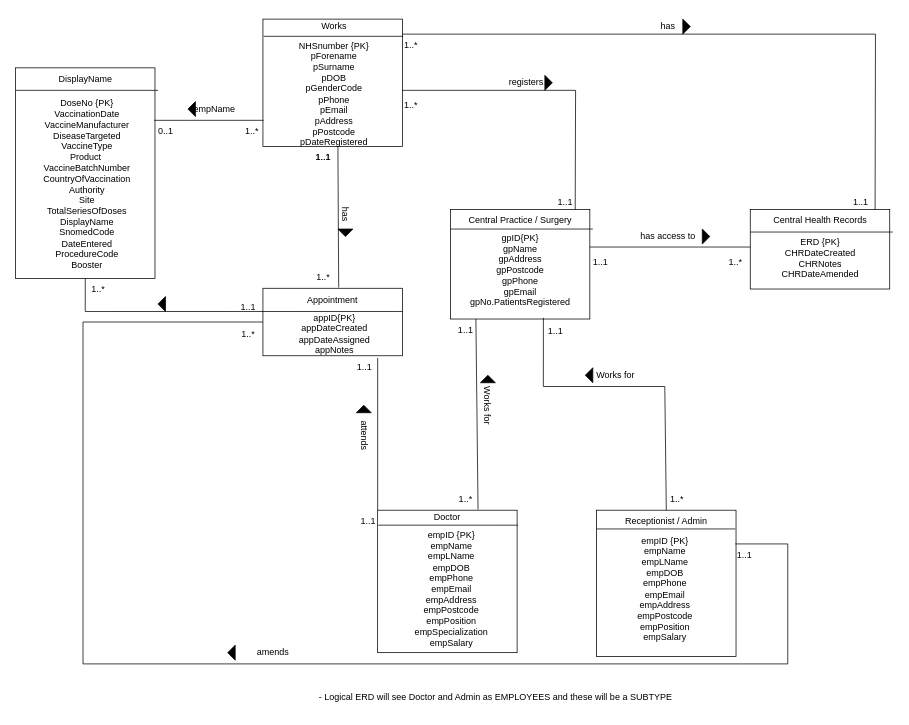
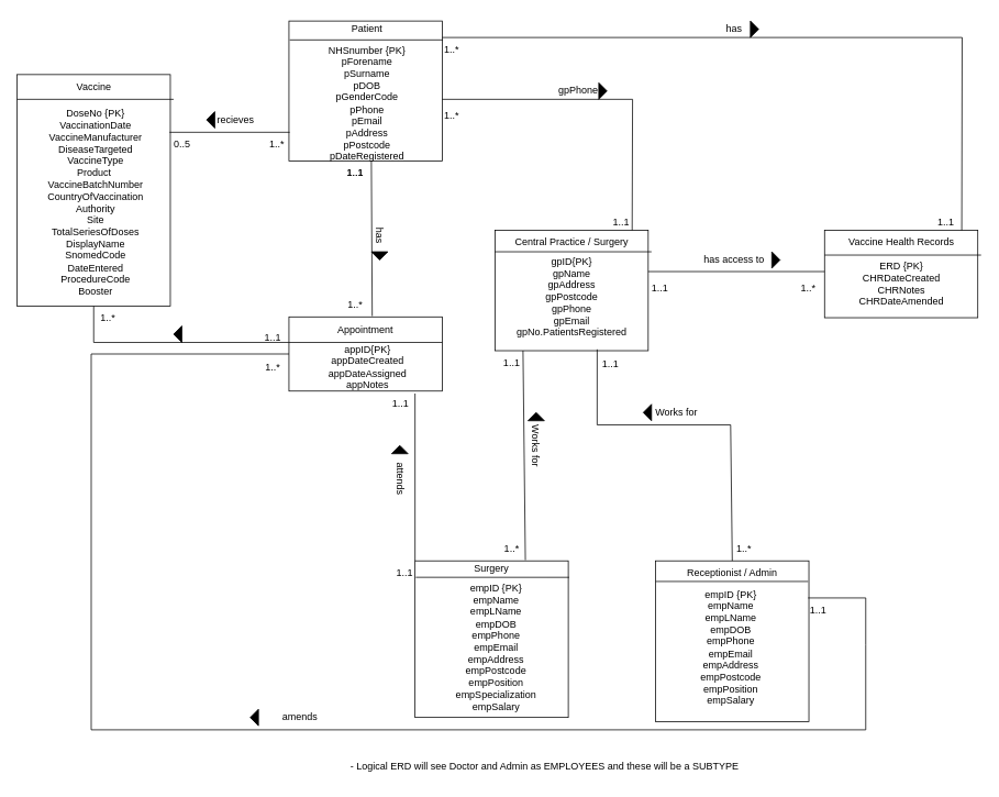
  <mxCell id="0" />
  <mxCell id="1" parent="0" />
  <mxCell id="2" value="" style="rounded=0;whiteSpace=wrap;html=1;" parent="1" vertex="1"><mxGeometry x="600" y="279" width="186" height="146" as="geometry" /></mxCell>
  <mxCell id="3" value="" style="endArrow=none;html=1;rounded=0;" parent="1" edge="1"><mxGeometry width="50" height="50" relative="1" as="geometry"><mxPoint x="600" y="305" as="sourcePoint" /><mxPoint x="790" y="305" as="targetPoint" /></mxGeometry></mxCell>
  <mxCell id="4" value="Central Practice / Surgery" style="text;html=1;strokeColor=none;fillColor=none;align=center;verticalAlign=middle;whiteSpace=wrap;rounded=0;" parent="1" vertex="1"><mxGeometry x="619.5" y="279" width="147" height="30" as="geometry" /></mxCell>
  <mxCell id="5" value="" style="rounded=0;whiteSpace=wrap;html=1;" parent="1" vertex="1"><mxGeometry x="1000" y="279" width="186" height="106" as="geometry" /></mxCell>
  <mxCell id="6" value="" style="endArrow=none;html=1;rounded=0;" parent="1" edge="1"><mxGeometry width="50" height="50" relative="1" as="geometry"><mxPoint x="1000" y="309" as="sourcePoint" /><mxPoint x="1190" y="309" as="targetPoint" /></mxGeometry></mxCell>
- <mxCell id="7" value="Central Health Records" style="text;html=1;strokeColor=none;fillColor=none;align=center;verticalAlign=middle;whiteSpace=wrap;rounded=0;" parent="1" vertex="1"><mxGeometry x="1019.5" y="279" width="147" height="30" as="geometry" /></mxCell>
+ <mxCell id="7" value="Vaccine Health Records" style="text;html=1;strokeColor=none;fillColor=none;align=center;verticalAlign=middle;whiteSpace=wrap;rounded=0;" parent="1" vertex="1"><mxGeometry x="1019.5" y="279" width="147" height="30" as="geometry" /></mxCell>
  <mxCell id="8" value="" style="rounded=0;whiteSpace=wrap;html=1;" parent="1" vertex="1"><mxGeometry x="350" y="25" width="186" height="170" as="geometry" /></mxCell>
  <mxCell id="9" value="" style="endArrow=none;html=1;rounded=0;entryX=1.005;entryY=0.135;entryDx=0;entryDy=0;entryPerimeter=0;exitX=0.005;exitY=0.135;exitDx=0;exitDy=0;exitPerimeter=0;" parent="1" source="8" target="8" edge="1"><mxGeometry width="50" height="50" relative="1" as="geometry"><mxPoint x="350" y="135" as="sourcePoint" /><mxPoint x="400" y="85" as="targetPoint" /></mxGeometry></mxCell>
- <mxCell id="10" value="Works" style="text;html=1;strokeColor=none;fillColor=none;align=center;verticalAlign=middle;whiteSpace=wrap;rounded=0;" parent="1" vertex="1"><mxGeometry x="385" y="20" width="120" height="30" as="geometry" /></mxCell>
+ <mxCell id="10" value="Patient" style="text;html=1;strokeColor=none;fillColor=none;align=center;verticalAlign=middle;whiteSpace=wrap;rounded=0;" parent="1" vertex="1"><mxGeometry x="385" y="20" width="120" height="30" as="geometry" /></mxCell>
  <mxCell id="11" value="" style="rounded=0;whiteSpace=wrap;html=1;" parent="1" vertex="1"><mxGeometry x="503" y="680" width="186" height="190" as="geometry" /></mxCell>
  <mxCell id="12" value="" style="endArrow=none;html=1;rounded=0;exitX=0.005;exitY=0.105;exitDx=0;exitDy=0;exitPerimeter=0;" parent="1" source="11" edge="1"><mxGeometry width="50" height="50" relative="1" as="geometry"><mxPoint x="503" y="755" as="sourcePoint" /><mxPoint x="690" y="700" as="targetPoint" /></mxGeometry></mxCell>
- <mxCell id="13" value="Doctor" style="text;html=1;strokeColor=none;fillColor=none;align=center;verticalAlign=middle;whiteSpace=wrap;rounded=0;" parent="1" vertex="1"><mxGeometry x="536" y="675" width="120" height="30" as="geometry" /></mxCell>
+ <mxCell id="13" value="Surgery" style="text;html=1;strokeColor=none;fillColor=none;align=center;verticalAlign=middle;whiteSpace=wrap;rounded=0;" parent="1" vertex="1"><mxGeometry x="536" y="675" width="120" height="30" as="geometry" /></mxCell>
  <mxCell id="14" value="" style="rounded=0;whiteSpace=wrap;html=1;" parent="1" vertex="1"><mxGeometry x="795" y="680" width="186" height="195" as="geometry" /></mxCell>
  <mxCell id="15" value="" style="endArrow=none;html=1;rounded=0;" parent="1" edge="1"><mxGeometry width="50" height="50" relative="1" as="geometry"><mxPoint x="795" y="705" as="sourcePoint" /><mxPoint x="980" y="705" as="targetPoint" /></mxGeometry></mxCell>
  <mxCell id="16" value="Receptionist / Admin" style="text;html=1;strokeColor=none;fillColor=none;align=center;verticalAlign=middle;whiteSpace=wrap;rounded=0;" parent="1" vertex="1"><mxGeometry x="828" y="680" width="120" height="30" as="geometry" /></mxCell>
  <mxCell id="17" value="" style="rounded=0;whiteSpace=wrap;html=1;" parent="1" vertex="1"><mxGeometry x="350" y="384" width="186" height="90" as="geometry" /></mxCell>
  <mxCell id="18" value="" style="endArrow=none;html=1;rounded=0;entryX=1;entryY=0.344;entryDx=0;entryDy=0;entryPerimeter=0;" parent="1" target="17" edge="1"><mxGeometry width="50" height="50" relative="1" as="geometry"><mxPoint x="350" y="415" as="sourcePoint" /><mxPoint x="400" y="365" as="targetPoint" /></mxGeometry></mxCell>
  <mxCell id="19" value="Appointment" style="text;html=1;strokeColor=none;fillColor=none;align=center;verticalAlign=middle;whiteSpace=wrap;rounded=0;" parent="1" vertex="1"><mxGeometry x="383" y="385" width="120" height="30" as="geometry" /></mxCell>
  <mxCell id="20" value="" style="endArrow=none;html=1;rounded=0;endFill=0;" parent="1" edge="1"><mxGeometry width="50" height="50" relative="1" as="geometry"><mxPoint x="786" y="329" as="sourcePoint" /><mxPoint x="1000" y="329" as="targetPoint" /></mxGeometry></mxCell>
  <mxCell id="21" value="has access to" style="text;html=1;align=center;verticalAlign=middle;resizable=0;points=[];autosize=1;strokeColor=none;fillColor=none;" parent="1" vertex="1"><mxGeometry x="840" y="300" width="100" height="30" as="geometry" /></mxCell>
  <mxCell id="22" value="1..1" style="text;html=1;align=center;verticalAlign=middle;resizable=0;points=[];autosize=1;strokeColor=none;fillColor=none;" parent="1" vertex="1"><mxGeometry x="780" y="334" width="40" height="30" as="geometry" /></mxCell>
  <mxCell id="23" value="1..*" style="text;html=1;align=center;verticalAlign=middle;resizable=0;points=[];autosize=1;strokeColor=none;fillColor=none;" parent="1" vertex="1"><mxGeometry x="960" y="334" width="40" height="30" as="geometry" /></mxCell>
  <mxCell id="24" value="" style="endArrow=none;html=1;rounded=0;entryX=0.567;entryY=-0.067;entryDx=0;entryDy=0;entryPerimeter=0;endFill=0;" parent="1" target="19" edge="1"><mxGeometry width="50" height="50" relative="1" as="geometry"><mxPoint x="450" y="195" as="sourcePoint" /><mxPoint x="500" y="145" as="targetPoint" /></mxGeometry></mxCell>
  <mxCell id="25" value="1..*" style="text;html=1;align=center;verticalAlign=middle;resizable=0;points=[];autosize=1;strokeColor=none;fillColor=none;" parent="1" vertex="1"><mxGeometry x="410" y="354" width="40" height="30" as="geometry" /></mxCell>
  <mxCell id="26" value="1..1" style="text;html=1;align=center;verticalAlign=middle;resizable=0;points=[];autosize=1;strokeColor=none;fillColor=none;" parent="1" vertex="1"><mxGeometry x="410" y="195" width="40" height="30" as="geometry" /></mxCell>
  <mxCell id="27" value="" style="endArrow=none;html=1;rounded=0;exitX=0.72;exitY=-0.005;exitDx=0;exitDy=0;exitPerimeter=0;entryX=0.183;entryY=1;entryDx=0;entryDy=0;entryPerimeter=0;endFill=0;" parent="1" source="11" target="2" edge="1"><mxGeometry width="50" height="50" relative="1" as="geometry"><mxPoint x="656" y="434" as="sourcePoint" /><mxPoint x="640" y="365" as="targetPoint" /></mxGeometry></mxCell>
  <mxCell id="28" value="Works for" style="text;html=1;align=center;verticalAlign=middle;resizable=0;points=[];autosize=1;strokeColor=none;fillColor=none;rotation=90;" parent="1" vertex="1"><mxGeometry x="610" y="525" width="80" height="30" as="geometry" /></mxCell>
  <mxCell id="29" value="1..1" style="text;html=1;align=center;verticalAlign=middle;resizable=0;points=[];autosize=1;strokeColor=none;fillColor=none;" parent="1" vertex="1"><mxGeometry x="600" y="425" width="40" height="30" as="geometry" /></mxCell>
  <mxCell id="30" value="1..*" style="text;html=1;align=center;verticalAlign=middle;resizable=0;points=[];autosize=1;strokeColor=none;fillColor=none;" parent="1" vertex="1"><mxGeometry x="600" y="650" width="40" height="30" as="geometry" /></mxCell>
  <mxCell id="31" value="" style="endArrow=none;html=1;rounded=0;exitX=0.5;exitY=0;exitDx=0;exitDy=0;entryX=0.667;entryY=0.989;entryDx=0;entryDy=0;entryPerimeter=0;endFill=0;" parent="1" source="16" target="2" edge="1"><mxGeometry width="50" height="50" relative="1" as="geometry"><mxPoint x="750" y="405" as="sourcePoint" /><mxPoint x="800" y="355" as="targetPoint" /><Array as="points"><mxPoint x="886" y="515" /><mxPoint x="724" y="515" /></Array></mxGeometry></mxCell>
  <mxCell id="32" value="Works for" style="text;html=1;align=center;verticalAlign=middle;resizable=0;points=[];autosize=1;strokeColor=none;fillColor=none;rotation=0;" parent="1" vertex="1"><mxGeometry x="780" y="485" width="80" height="30" as="geometry" /></mxCell>
  <mxCell id="33" value="1..1" style="text;html=1;align=center;verticalAlign=middle;resizable=0;points=[];autosize=1;strokeColor=none;fillColor=none;" parent="1" vertex="1"><mxGeometry x="720" y="426" width="40" height="30" as="geometry" /></mxCell>
  <mxCell id="34" value="1..*" style="text;html=1;align=center;verticalAlign=middle;resizable=0;points=[];autosize=1;strokeColor=none;fillColor=none;" parent="1" vertex="1"><mxGeometry x="882" y="650" width="40" height="30" as="geometry" /></mxCell>
  <mxCell id="35" value="- Logical ERD will see Doctor and Admin as EMPLOYEES and these will be a SUBTYPE " style="text;html=1;align=center;verticalAlign=middle;resizable=0;points=[];autosize=1;strokeColor=none;fillColor=none;" parent="1" vertex="1"><mxGeometry x="410" y="915" width="500" height="30" as="geometry" /></mxCell>
  <mxCell id="36" value="" style="endArrow=none;html=1;rounded=0;entryX=0;entryY=0.5;entryDx=0;entryDy=0;endFill=0;exitX=0.2;exitY=0;exitDx=0;exitDy=0;exitPerimeter=0;" parent="1" source="38" target="17" edge="1"><mxGeometry width="50" height="50" relative="1" as="geometry"><mxPoint x="979" y="782" as="sourcePoint" /><mxPoint x="1029" y="732" as="targetPoint" /><Array as="points"><mxPoint x="1050" y="725" /><mxPoint x="1050" y="782" /><mxPoint x="1050" y="885" /><mxPoint x="110" y="885" /><mxPoint x="110" y="429" /></Array></mxGeometry></mxCell>
  <mxCell id="37" value="1..*" style="text;html=1;align=center;verticalAlign=middle;resizable=0;points=[];autosize=1;strokeColor=none;fillColor=none;" parent="1" vertex="1"><mxGeometry x="310" y="430" width="40" height="30" as="geometry" /></mxCell>
  <mxCell id="38" value="1..1" style="text;html=1;align=center;verticalAlign=middle;resizable=0;points=[];autosize=1;strokeColor=none;fillColor=none;" parent="1" vertex="1"><mxGeometry x="972" y="725" width="40" height="30" as="geometry" /></mxCell>
  <mxCell id="39" value="amends" style="text;html=1;align=center;verticalAlign=middle;resizable=0;points=[];autosize=1;strokeColor=none;fillColor=none;" parent="1" vertex="1"><mxGeometry x="328" y="855" width="70" height="30" as="geometry" /></mxCell>
  <mxCell id="40" value="" style="endArrow=none;html=1;rounded=0;exitX=0;exitY=0;exitDx=0;exitDy=0;entryX=0.95;entryY=0.067;entryDx=0;entryDy=0;entryPerimeter=0;endFill=0;" parent="1" source="11" target="42" edge="1"><mxGeometry width="50" height="50" relative="1" as="geometry"><mxPoint x="520" y="585" as="sourcePoint" /><mxPoint x="570" y="535" as="targetPoint" /></mxGeometry></mxCell>
  <mxCell id="41" value="attends" style="text;html=1;align=center;verticalAlign=middle;resizable=0;points=[];autosize=1;strokeColor=none;fillColor=none;rotation=90;" parent="1" vertex="1"><mxGeometry x="455" y="565" width="60" height="30" as="geometry" /></mxCell>
  <mxCell id="42" value="1..1" style="text;html=1;align=center;verticalAlign=middle;resizable=0;points=[];autosize=1;strokeColor=none;fillColor=none;" parent="1" vertex="1"><mxGeometry x="465" y="475" width="40" height="30" as="geometry" /></mxCell>
  <mxCell id="43" value="1..1" style="text;html=1;align=center;verticalAlign=middle;resizable=0;points=[];autosize=1;strokeColor=none;fillColor=none;" parent="1" vertex="1"><mxGeometry x="470" y="680" width="40" height="30" as="geometry" /></mxCell>
  <mxCell id="44" value="" style="triangle;whiteSpace=wrap;html=1;rotation=-90;fillColor=#000000;" parent="1" vertex="1"><mxGeometry x="479.5" y="535" width="10" height="20" as="geometry" /></mxCell>
  <mxCell id="45" value="" style="triangle;whiteSpace=wrap;html=1;rotation=-180;fillColor=#000000;" parent="1" vertex="1"><mxGeometry x="303" y="860" width="10" height="20" as="geometry" /></mxCell>
  <mxCell id="46" value="" style="triangle;whiteSpace=wrap;html=1;rotation=-90;fillColor=#000000;" parent="1" vertex="1"><mxGeometry x="645" y="495" width="10" height="20" as="geometry" /></mxCell>
  <mxCell id="47" value="" style="triangle;whiteSpace=wrap;html=1;rotation=-180;fillColor=#000000;" parent="1" vertex="1"><mxGeometry x="780" y="490" width="10" height="20" as="geometry" /></mxCell>
  <mxCell id="48" value="" style="triangle;whiteSpace=wrap;html=1;rotation=0;fillColor=#000000;" parent="1" vertex="1"><mxGeometry x="936" y="305" width="10" height="20" as="geometry" /></mxCell>
  <mxCell id="49" value="1..*" style="text;html=1;align=center;verticalAlign=middle;resizable=0;points=[];autosize=1;strokeColor=none;fillColor=none;" parent="1" vertex="1"><mxGeometry x="526.5" y="45" width="40" height="30" as="geometry" /></mxCell>
  <mxCell id="50" value="1..1" style="text;html=1;align=center;verticalAlign=middle;resizable=0;points=[];autosize=1;strokeColor=none;fillColor=none;" parent="1" vertex="1"><mxGeometry x="1126.5" y="255" width="40" height="30" as="geometry" /></mxCell>
  <mxCell id="51" value="&lt;div&gt;NHSnumber {PK}&lt;/div&gt;&lt;div&gt;pForename&lt;/div&gt;&lt;div&gt;pSurname&lt;/div&gt;&lt;div&gt;pDOB&lt;br&gt;&lt;/div&gt;&lt;div&gt;pGenderCode&lt;br style=&quot;border-color: var(--border-color);&quot;&gt;&lt;/div&gt;&lt;div&gt;pPhone&lt;br&gt;pEmail&lt;br&gt;pAddress&lt;/div&gt;&lt;div&gt;pPostcode&lt;/div&gt;&lt;div&gt;pDateRegistered&lt;br&gt;&lt;/div&gt;" style="text;html=1;strokeColor=none;fillColor=none;align=center;verticalAlign=middle;whiteSpace=wrap;rounded=0;" parent="1" vertex="1"><mxGeometry x="395" y="90" width="100" height="70" as="geometry" /></mxCell>
  <mxCell id="52" value="&lt;div&gt;ERD {PK}&lt;/div&gt;&lt;div&gt;CHRDateCreated&lt;/div&gt;CHRNotes&lt;br&gt;CHRDateAmended" style="text;html=1;align=center;verticalAlign=middle;resizable=0;points=[];autosize=1;strokeColor=none;fillColor=none;" parent="1" vertex="1"><mxGeometry x="1028" y="309" width="130" height="70" as="geometry" /></mxCell>
  <mxCell id="53" value="&lt;div&gt;empID {PK}&lt;/div&gt;&lt;div&gt;empName&lt;/div&gt;&lt;div&gt;empLName&lt;/div&gt;&lt;div&gt;empDOB&lt;/div&gt;&lt;div&gt;empPhone&lt;/div&gt;&lt;div&gt;empEmail&lt;/div&gt;&lt;div&gt;empAddress&lt;/div&gt;&lt;div&gt;empPostcode&lt;/div&gt;&lt;div&gt;empPosition&lt;br&gt;&lt;/div&gt;&lt;div&gt;empSpecialization&lt;br&gt;empSalary&lt;br&gt;&lt;/div&gt;" style="text;html=1;align=center;verticalAlign=middle;resizable=0;points=[];autosize=1;strokeColor=none;fillColor=none;" parent="1" vertex="1"><mxGeometry x="541" y="700" width="120" height="170" as="geometry" /></mxCell>
  <mxCell id="54" value="&lt;div&gt;empID {PK}&lt;/div&gt;&lt;div&gt;empName&lt;/div&gt;&lt;div&gt;empLName&lt;/div&gt;&lt;div&gt;empDOB&lt;/div&gt;&lt;div&gt;empPhone&lt;/div&gt;&lt;div&gt;empEmail&lt;/div&gt;&lt;div&gt;empAddress&lt;/div&gt;&lt;div&gt;empPostcode&lt;/div&gt;&lt;div&gt;empPosition&lt;br&gt;empSalary&lt;br&gt;&lt;/div&gt;" style="text;html=1;align=center;verticalAlign=middle;resizable=0;points=[];autosize=1;strokeColor=none;fillColor=none;" parent="1" vertex="1"><mxGeometry x="836" y="705" width="100" height="160" as="geometry" /></mxCell>
  <mxCell id="55" value="&lt;div&gt;appID{PK}&lt;/div&gt;&lt;div&gt;appDateCreated&lt;br&gt;appDateAssigned&lt;/div&gt;&lt;div&gt;appNotes&lt;br&gt;&lt;/div&gt;" style="text;html=1;align=center;verticalAlign=middle;resizable=0;points=[];autosize=1;strokeColor=none;fillColor=none;" parent="1" vertex="1"><mxGeometry x="385" y="410" width="120" height="70" as="geometry" /></mxCell>
  <mxCell id="56" value="&lt;div&gt;gpID{PK}&lt;/div&gt;&lt;div&gt;gpName&lt;/div&gt;&lt;div&gt;gpAddress&lt;/div&gt;&lt;div&gt;gpPostcode&lt;/div&gt;&lt;div&gt;gpPhone&lt;/div&gt;&lt;div&gt;gpEmail&lt;/div&gt;&lt;div&gt;gpNo.PatientsRegistered&lt;br&gt;&lt;/div&gt;" style="text;html=1;align=center;verticalAlign=middle;resizable=0;points=[];autosize=1;strokeColor=none;fillColor=none;" parent="1" vertex="1"><mxGeometry x="613" y="305" width="160" height="110" as="geometry" /></mxCell>
  <mxCell id="57" value="1..1" style="text;html=1;align=center;verticalAlign=middle;resizable=0;points=[];autosize=1;strokeColor=none;fillColor=none;" parent="1" vertex="1"><mxGeometry x="410" y="195" width="40" height="30" as="geometry" /></mxCell>
  <mxCell id="58" value="has" style="text;html=1;align=center;verticalAlign=middle;resizable=0;points=[];autosize=1;strokeColor=none;fillColor=none;rotation=90;" parent="1" vertex="1"><mxGeometry x="440" y="270" width="40" height="30" as="geometry" /></mxCell>
  <mxCell id="59" value="&lt;br&gt;" style="text;html=1;align=center;verticalAlign=middle;resizable=0;points=[];autosize=1;strokeColor=none;fillColor=none;" parent="1" vertex="1"><mxGeometry x="373" y="205" width="20" height="30" as="geometry" /></mxCell>
  <mxCell id="60" value="" style="triangle;whiteSpace=wrap;html=1;rotation=90;fillColor=#000000;" parent="1" vertex="1"><mxGeometry x="455" y="300" width="10" height="20" as="geometry" /></mxCell>
- <mxCell id="61" value="registers" style="text;html=1;align=center;verticalAlign=middle;resizable=0;points=[];autosize=1;strokeColor=none;fillColor=none;" parent="1" vertex="1"><mxGeometry x="666" y="95" width="70" height="30" as="geometry" /></mxCell>
+ <mxCell id="61" value="gpPhone" style="text;html=1;align=center;verticalAlign=middle;resizable=0;points=[];autosize=1;strokeColor=none;fillColor=none;" parent="1" vertex="1"><mxGeometry x="666" y="95" width="70" height="30" as="geometry" /></mxCell>
  <mxCell id="62" value="" style="triangle;whiteSpace=wrap;html=1;rotation=0;fillColor=#000000;" parent="1" vertex="1"><mxGeometry x="726" y="100" width="10" height="20" as="geometry" /></mxCell>
  <mxCell id="63" value="1..*" style="text;html=1;align=center;verticalAlign=middle;resizable=0;points=[];autosize=1;strokeColor=none;fillColor=none;" parent="1" vertex="1"><mxGeometry x="526.5" y="125" width="40" height="30" as="geometry" /></mxCell>
  <mxCell id="64" value="1..1" style="text;html=1;align=center;verticalAlign=middle;resizable=0;points=[];autosize=1;strokeColor=none;fillColor=none;" parent="1" vertex="1"><mxGeometry x="733" y="255" width="40" height="30" as="geometry" /></mxCell>
  <mxCell id="65" value="" style="endArrow=none;html=1;rounded=0;entryX=1;entryY=0;entryDx=0;entryDy=0;" parent="1" target="4" edge="1"><mxGeometry width="50" height="50" relative="1" as="geometry"><mxPoint x="536" y="120" as="sourcePoint" /><mxPoint x="586" y="70" as="targetPoint" /><Array as="points"><mxPoint x="767" y="120" /></Array></mxGeometry></mxCell>
  <mxCell id="66" value="" style="endArrow=none;html=1;rounded=0;entryX=1;entryY=0;entryDx=0;entryDy=0;" parent="1" target="7" edge="1"><mxGeometry width="50" height="50" relative="1" as="geometry"><mxPoint x="536" y="45" as="sourcePoint" /><mxPoint x="586" y="5" as="targetPoint" /><Array as="points"><mxPoint x="1167" y="45" /></Array></mxGeometry></mxCell>
  <mxCell id="67" value="has" style="text;html=1;align=center;verticalAlign=middle;resizable=0;points=[];autosize=1;strokeColor=none;fillColor=none;" parent="1" vertex="1"><mxGeometry x="870" y="20" width="40" height="30" as="geometry" /></mxCell>
  <mxCell id="68" value="" style="triangle;whiteSpace=wrap;html=1;rotation=0;fillColor=#000000;" parent="1" vertex="1"><mxGeometry x="910" y="25" width="10" height="20" as="geometry" /></mxCell>
  <mxCell id="69" value="" style="rounded=0;whiteSpace=wrap;html=1;" parent="1" vertex="1"><mxGeometry x="20" y="90" width="186" height="281" as="geometry" /></mxCell>
  <mxCell id="70" value="" style="endArrow=none;html=1;rounded=0;" parent="1" edge="1"><mxGeometry width="50" height="50" relative="1" as="geometry"><mxPoint x="20" y="120" as="sourcePoint" /><mxPoint y="120" as="targetPoint" x="210" /></mxGeometry></mxCell>
- <mxCell id="71" value="DisplayName" style="text;html=1;strokeColor=none;fillColor=none;align=center;verticalAlign=middle;whiteSpace=wrap;rounded=0;" parent="1" vertex="1"><mxGeometry x="39.5" y="90" width="147" height="30" as="geometry" /></mxCell>
+ <mxCell id="71" value="Vaccine" style="text;html=1;strokeColor=none;fillColor=none;align=center;verticalAlign=middle;whiteSpace=wrap;rounded=0;" parent="1" vertex="1"><mxGeometry x="39.5" y="90" width="147" height="30" as="geometry" /></mxCell>
  <mxCell id="72" value="&lt;div&gt;&lt;span style=&quot;background-color: initial;&quot;&gt;&lt;br&gt;&lt;/span&gt;&lt;/div&gt;&lt;div&gt;&lt;span style=&quot;background-color: initial;&quot;&gt;&lt;br&gt;&lt;/span&gt;&lt;/div&gt;&lt;div&gt;&lt;span style=&quot;background-color: initial;&quot;&gt;DoseNo {PK}&lt;/span&gt;&lt;/div&gt;&lt;div&gt;&lt;span style=&quot;background-color: initial;&quot;&gt;VaccinationDate&lt;/span&gt;&lt;br&gt;&lt;/div&gt;&lt;div&gt;&lt;span style=&quot;background-color: initial;&quot;&gt;VaccineManufacturer&lt;/span&gt;&lt;/div&gt;&lt;div&gt;&lt;span style=&quot;background-color: initial;&quot;&gt;DiseaseTargeted&lt;/span&gt;&lt;/div&gt;&lt;div&gt;&lt;span style=&quot;background-color: initial;&quot;&gt;VaccineType&lt;/span&gt;&lt;/div&gt;&lt;div&gt;&lt;span style=&quot;background-color: initial;&quot;&gt;Product&amp;nbsp;&lt;/span&gt;&lt;/div&gt;&lt;div&gt;&lt;span style=&quot;background-color: initial;&quot;&gt;VaccineBatchNumber&lt;/span&gt;&lt;/div&gt;&lt;div&gt;&lt;span style=&quot;background-color: initial;&quot;&gt;CountryOfVaccination&lt;/span&gt;&lt;/div&gt;&lt;div&gt;&lt;span style=&quot;background-color: initial;&quot;&gt;Authority&lt;/span&gt;&lt;/div&gt;&lt;div&gt;&lt;span style=&quot;background-color: initial;&quot;&gt;Site&lt;/span&gt;&lt;/div&gt;&lt;div&gt;&lt;span style=&quot;background-color: initial;&quot;&gt;TotalSeriesOfDoses&lt;/span&gt;&lt;/div&gt;&lt;div&gt;&lt;span style=&quot;background-color: initial;&quot;&gt;DisplayName&lt;/span&gt;&lt;/div&gt;&lt;div&gt;&lt;span style=&quot;background-color: initial;&quot;&gt;SnomedCode&lt;/span&gt;&lt;/div&gt;&lt;div&gt;&lt;span style=&quot;background-color: initial;&quot;&gt;DateEntered&lt;/span&gt;&lt;/div&gt;&lt;div&gt;&lt;span style=&quot;background-color: initial;&quot;&gt;ProcedureCode&lt;/span&gt;&lt;/div&gt;&lt;div&gt;&lt;span style=&quot;background-color: initial;&quot;&gt;Booster&lt;/span&gt;&lt;/div&gt;" style="text;html=1;align=center;verticalAlign=middle;resizable=0;points=[];autosize=1;strokeColor=none;fillColor=none;" parent="1" vertex="1"><mxGeometry x="45" y="95.5" width="140" height="270" as="geometry" /></mxCell>
  <mxCell id="73" value="" style="endArrow=none;html=1;rounded=0;exitX=0.5;exitY=1;exitDx=0;exitDy=0;entryX=0;entryY=0.344;entryDx=0;entryDy=0;entryPerimeter=0;" parent="1" source="69" target="17" edge="1"><mxGeometry width="50" height="50" relative="1" as="geometry"><mxPoint x="230" y="205" as="sourcePoint" /><mxPoint x="280" y="155" as="targetPoint" /><Array as="points"><mxPoint x="113" y="415" /></Array></mxGeometry></mxCell>
  <mxCell id="74" value="1..*" style="text;html=1;align=center;verticalAlign=middle;resizable=0;points=[];autosize=1;strokeColor=none;fillColor=none;" parent="1" vertex="1"><mxGeometry x="110" y="370" width="40" height="30" as="geometry" /></mxCell>
  <mxCell id="75" value="1..1" style="text;html=1;align=center;verticalAlign=middle;resizable=0;points=[];autosize=1;strokeColor=none;fillColor=none;" parent="1" vertex="1"><mxGeometry x="310" y="395" width="40" height="30" as="geometry" /></mxCell>
  <mxCell id="76" value="" style="triangle;whiteSpace=wrap;html=1;rotation=-180;fillColor=#000000;" parent="1" vertex="1"><mxGeometry y="395" width="10" height="20" as="geometry" x="210" /></mxCell>
  <mxCell id="77" value="" style="endArrow=none;html=1;rounded=0;entryX=0.005;entryY=0.794;entryDx=0;entryDy=0;entryPerimeter=0;" parent="1" target="8" edge="1"><mxGeometry width="50" height="50" relative="1" as="geometry"><mxPoint x="205" y="160" as="sourcePoint" /><mxPoint x="255" y="110" as="targetPoint" /></mxGeometry></mxCell>
- <mxCell id="78" value="empName" style="text;html=1;align=center;verticalAlign=middle;resizable=0;points=[];autosize=1;strokeColor=none;fillColor=none;" parent="1" vertex="1"><mxGeometry x="250" y="130" width="70" height="30" as="geometry" /></mxCell>
+ <mxCell id="78" value="recieves" style="text;html=1;align=center;verticalAlign=middle;resizable=0;points=[];autosize=1;strokeColor=none;fillColor=none;" parent="1" vertex="1"><mxGeometry x="250" y="130" width="70" height="30" as="geometry" /></mxCell>
  <mxCell id="79" value="" style="triangle;whiteSpace=wrap;html=1;rotation=-180;fillColor=#000000;" parent="1" vertex="1"><mxGeometry x="250" y="135" width="10" height="20" as="geometry" /></mxCell>
- <mxCell id="80" value="0..1" style="text;html=1;align=center;verticalAlign=middle;resizable=0;points=[];autosize=1;strokeColor=none;fillColor=none;" parent="1" vertex="1"><mxGeometry x="200" y="160" width="40" height="30" as="geometry" /></mxCell>
+ <mxCell id="80" value="0..5" style="text;html=1;align=center;verticalAlign=middle;resizable=0;points=[];autosize=1;strokeColor=none;fillColor=none;" parent="1" vertex="1"><mxGeometry x="200" y="160" width="40" height="30" as="geometry" /></mxCell>
  <mxCell id="81" value="1..*" style="text;html=1;align=center;verticalAlign=middle;resizable=0;points=[];autosize=1;strokeColor=none;fillColor=none;" parent="1" vertex="1"><mxGeometry x="315" y="160" width="40" height="30" as="geometry" /></mxCell>
